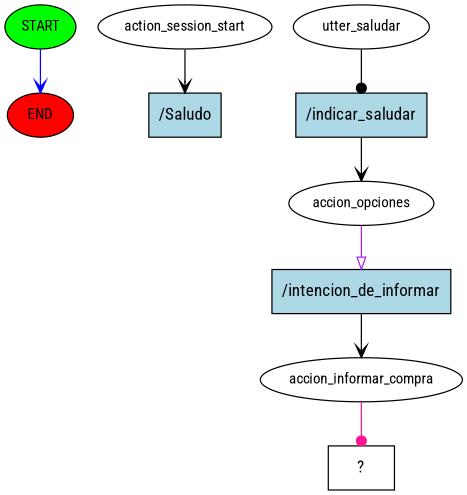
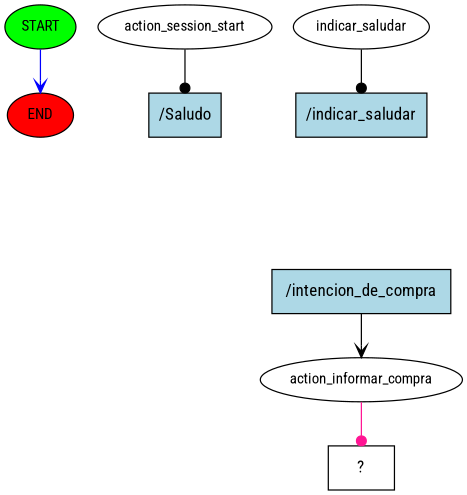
  digraph {
    fontname="Roboto Condensed"
    node [fontname="Roboto Condensed" fontsize=12]
    edge [arrowhead=vee color=black fontname="Roboto Condensed"]
    n1 [fillcolor=green label=START style=filled]
    n2 [fillcolor=red label=END style=filled]
    n3 [label=action_session_start]
    n4 [fillcolor=lightblue label="/Saludo" shape=rect style=filled fontsize=""]
-   n5 [label=utter_saludar]
+   n5 [label=indicar_saludar]
    n6 [fillcolor=lightblue label="/indicar_saludar" shape=rect style=filled fontsize=""]
-   n7 [label=accion_opciones]
-   n8 [fillcolor=lightblue label="/intencion_de_informar" shape=rect style=filled fontsize=""]
-   n9 [label=accion_informar_compra]
+   n8 [fillcolor=lightblue label="/intencion_de_compra" shape=rect style=filled fontsize=""]
+   n9 [label=action_informar_compra]
    n10 [label="  ?  " shape=rect fontsize=""]
    n1 -> n2 [color=blue]
-   n3 -> n4
+   n3 -> n4 [arrowhead=dot]
    n5 -> n6 [arrowhead=dot]
-   n6 -> n7
-   n7 -> n8 [arrowhead=onormal color=purple]
    n8 -> n9
    n9 -> n10 [arrowhead=dot color=deeppink]
  }
